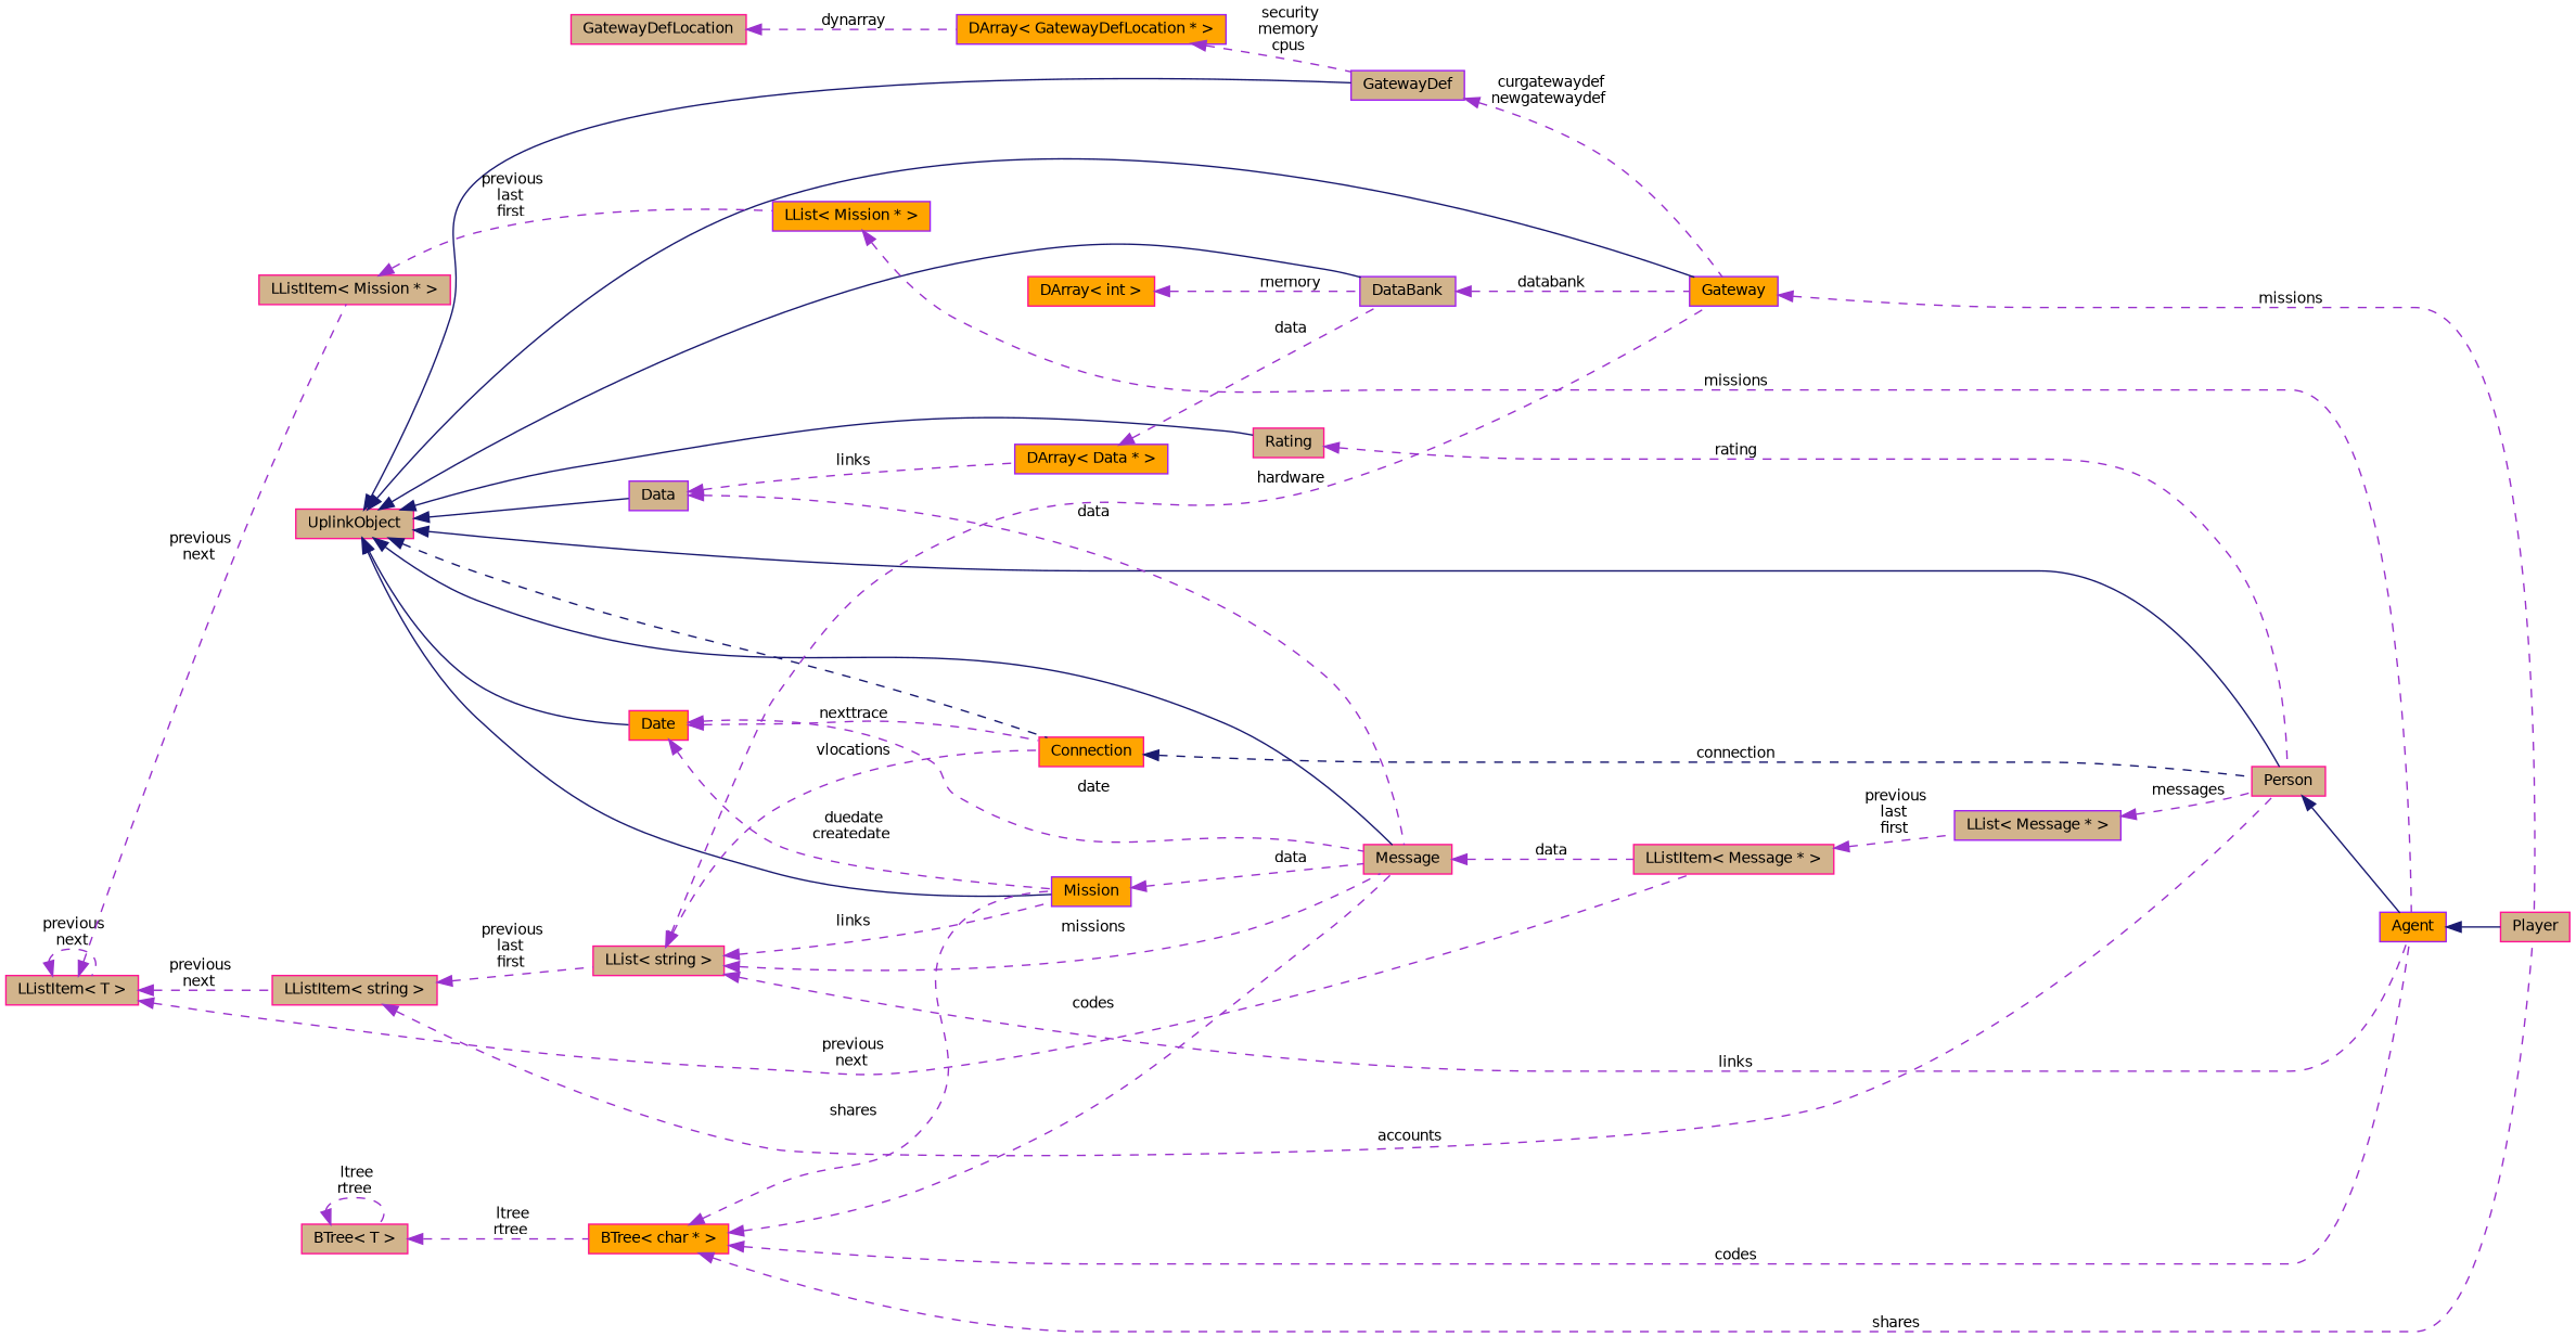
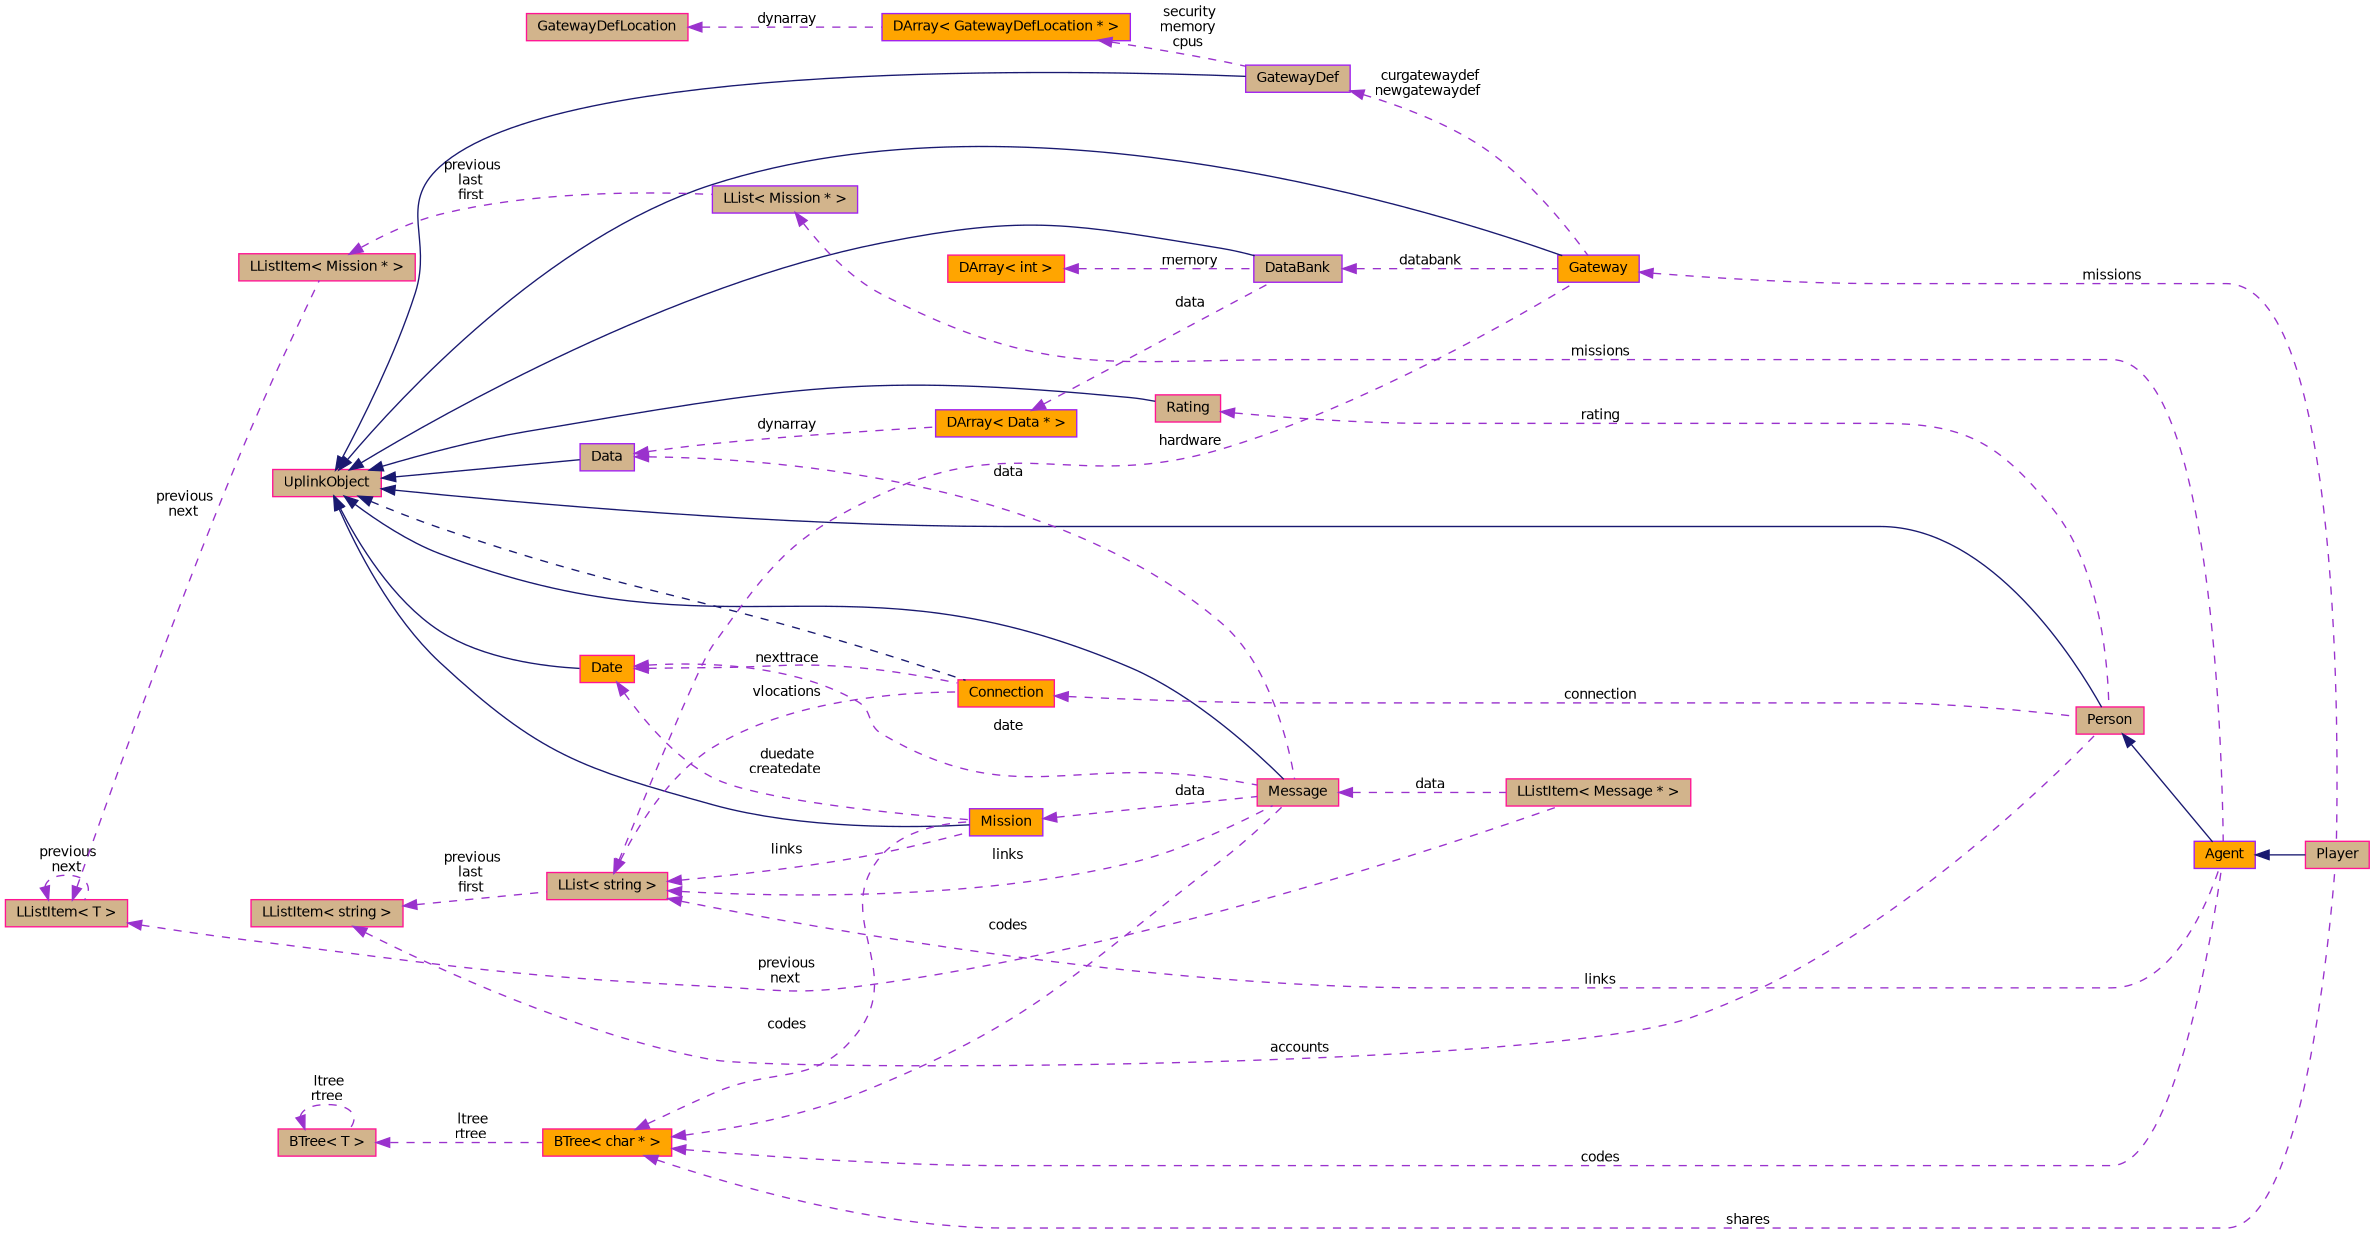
  digraph {
    rankdir=LR
    node [color=deeppink fillcolor=tan fontname=Helvetica fontsize=10 shape=record style=filled]
    edge [color=darkorchid3 dir=back fontname=Helvetica fontsize=10 labelfontname=Helvetica labelfontsize=10 style=dashed]
    n1 [fontcolor=black height=0.2 label=Player width=0.4]
    n2 [color=purple fillcolor=orange height=0.2 label=Agent width=0.4]
    n3 [height=0.2 label=Person width=0.4]
    n4 [height=0.2 label=UplinkObject width=0.4]
    n5 [height=0.2 label=Message width=0.4]
    n6 [color=purple height=0.2 label=Data width=0.4]
    n7 [fillcolor=orange height=0.2 label=Date width=0.4]
    n8 [height=0.2 label=Rating width=0.4]
    n9 [fillcolor=orange height=0.2 label=Connection width=0.4]
    n10 [color=purple fillcolor=orange height=0.2 label=Mission width=0.4]
    n11 [color=purple fillcolor=orange height=0.2 label=Gateway width=0.4]
    n12 [color=purple height=0.2 label=GatewayDef width=0.4]
    n13 [color=purple height=0.2 label=DataBank width=0.4]
    n14 [height=0.2 label="LListItem\< Message * \>" width=0.4]
    n15 [color=purple fillcolor=orange height=0.2 label="DArray\< Data * \>" width=0.4]
    n16 [height=0.2 label="LList\< string \>" width=0.4]
    n17 [height=0.2 label="LListItem\< string \>" width=0.4]
    n18 [height=0.2 label="LListItem\< T \>" width=0.4]
    n19 [height=0.2 label="LListItem\< Mission * \>" width=0.4]
-   n20 [color=purple height=0.2 label="LList\< Message * \>" width=0.4]
-   n21 [color=purple fillcolor=orange height=0.2 label="LList\< Mission * \>" width=0.4]
+   n21 [color=purple height=0.2 label="LList\< Mission * \>" width=0.4]
    n22 [fillcolor=orange height=0.2 label="BTree\< char * \>" width=0.4]
    n23 [height=0.2 label="BTree\< T \>" width=0.4]
    n24 [color=purple fillcolor=orange height=0.2 label="DArray\< GatewayDefLocation * \>" width=0.4]
    n25 [height=0.2 label=GatewayDefLocation width=0.4]
    n26 [fillcolor=orange height=0.2 label="DArray\< int \>" width=0.4]
    n2 -> n1 [color=midnightblue style=solid]
    n3 -> n2 [color=midnightblue style=solid]
    n4 -> n3 [color=midnightblue style=solid]
    n4 -> n5 [color=midnightblue style=solid]
    n4 -> n6 [color=midnightblue style=solid]
    n4 -> n7 [color=midnightblue style=solid]
    n4 -> n8 [color=midnightblue style=solid]
    n4 -> n9 [color=midnightblue]
    n4 -> n10 [color=midnightblue style=solid]
    n4 -> n11 [color=midnightblue style=solid]
    n4 -> n12 [color=midnightblue style=solid]
    n4 -> n13 [color=midnightblue style=solid]
    n5 -> n14 [label=" data"]
    n6 -> n5 [label=" data"]
-   n6 -> n15 [label=" links"]
+   n6 -> n15 [label=" dynarray"]
    n7 -> n5 [label=" date"]
    n7 -> n9 [label=" nexttrace"]
    n7 -> n10 [label=" duedate\ncreatedate"]
    n8 -> n3 [label=" rating"]
-   n9 -> n3 [color=midnightblue label=" connection"]
+   n9 -> n3 [label=" connection"]
    n10 -> n5 [label=" data"]
    n11 -> n1 [label=" missions"]
    n12 -> n11 [label=" curgatewaydef\nnewgatewaydef"]
    n13 -> n11 [label=" databank"]
-   n14 -> n20 [label=" previous\nlast\nfirst"]
    n15 -> n13 [label=" data"]
    n16 -> n2 [label=" links"]
-   n16 -> n5 [label=" missions"]
+   n16 -> n5 [label=" links"]
    n16 -> n9 [label=" vlocations"]
    n16 -> n10 [label=" links"]
    n16 -> n11 [label=" hardware"]
    n17 -> n3 [label=" accounts"]
    n17 -> n16 [label=" previous\nlast\nfirst"]
    n18 -> n14 [label=" previous\nnext"]
-   n18 -> n17 [label=" previous\nnext"]
    n18 -> n18 [label=" previous\nnext"]
    n18 -> n19 [label=" previous\nnext"]
    n19 -> n21 [label=" previous\nlast\nfirst"]
-   n20 -> n3 [label=" messages"]
    n21 -> n2 [label=" missions"]
    n22 -> n1 [label=" shares"]
    n22 -> n2 [label=" codes"]
    n22 -> n5 [label=" codes"]
-   n22 -> n10 [label=" shares"]
+   n22 -> n10 [label=" codes"]
    n23 -> n22 [label=" ltree\nrtree"]
    n23 -> n23 [label=" ltree\nrtree"]
    n24 -> n12 [label=" security\nmemory\ncpus"]
    n25 -> n24 [label=" dynarray"]
    n26 -> n13 [label=" memory"]
  }
